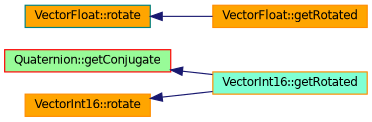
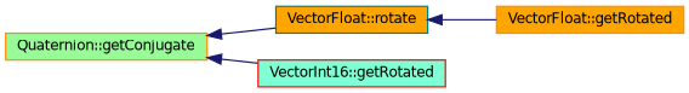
  digraph {
    rankdir=LR
    node [color=red fillcolor=orange fontname=Helvetica fontsize=10 shape=record style=filled]
    edge [color=midnightblue dir=back fontname=Helvetica fontsize=10 labelfontname=Helvetica labelfontsize=10 style=solid]
-   n1 [fillcolor=palegreen fontcolor=black height=0.2 label="Quaternion::getConjugate" width=0.4]
+   n1 [color=darkorange fillcolor=palegreen fontcolor=black height=0.2 label="Quaternion::getConjugate" width=0.4]
    n2 [color=teal height=0.2 label="VectorFloat::rotate" width=0.4]
-   n3 [color=darkorange fillcolor=aquamarine height=0.2 label="VectorInt16::getRotated" width=0.4]
-   n4 [color=darkorange height=0.2 label="VectorInt16::rotate" width=0.4]
+   n3 [fillcolor=aquamarine height=0.2 label="VectorInt16::getRotated" width=0.4]
    n5 [color=darkorange height=0.2 label="VectorFloat::getRotated" width=0.4]
+   n1 -> n2
    n1 -> n3
    n2 -> n5
-   n4 -> n3
  }
